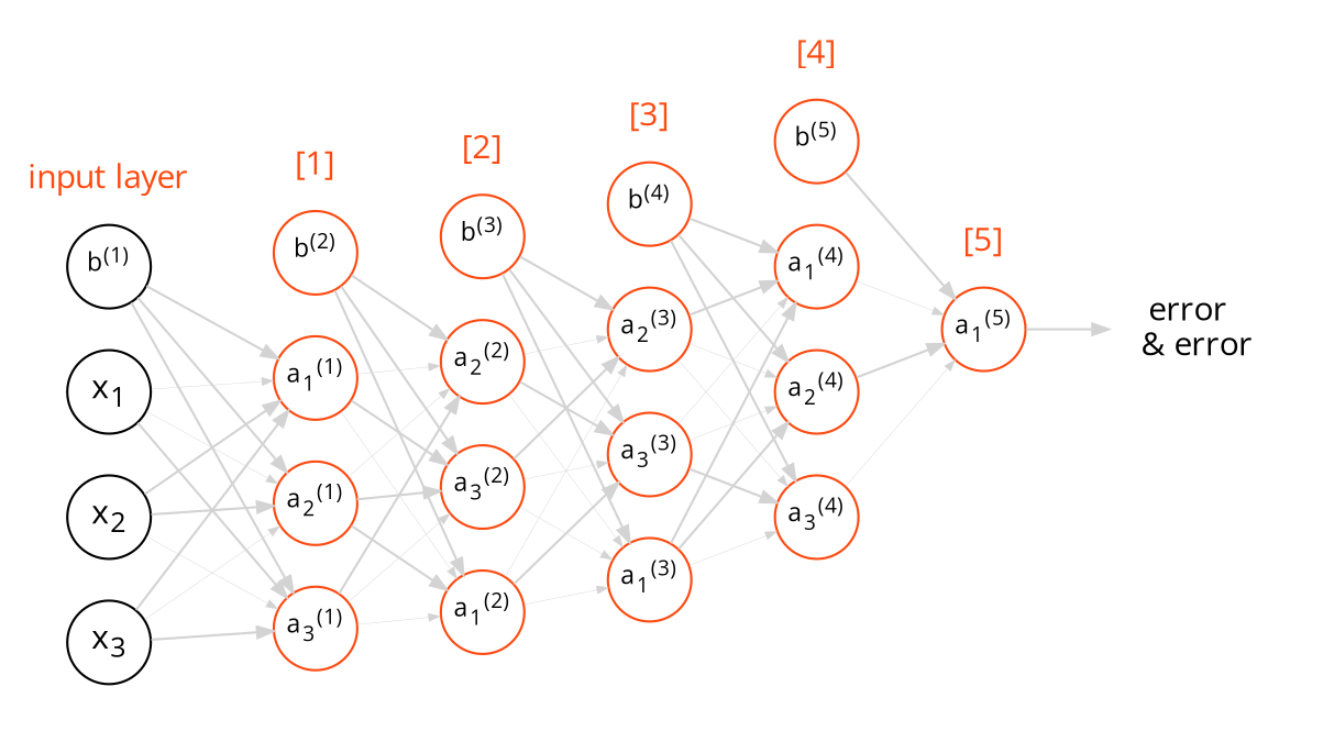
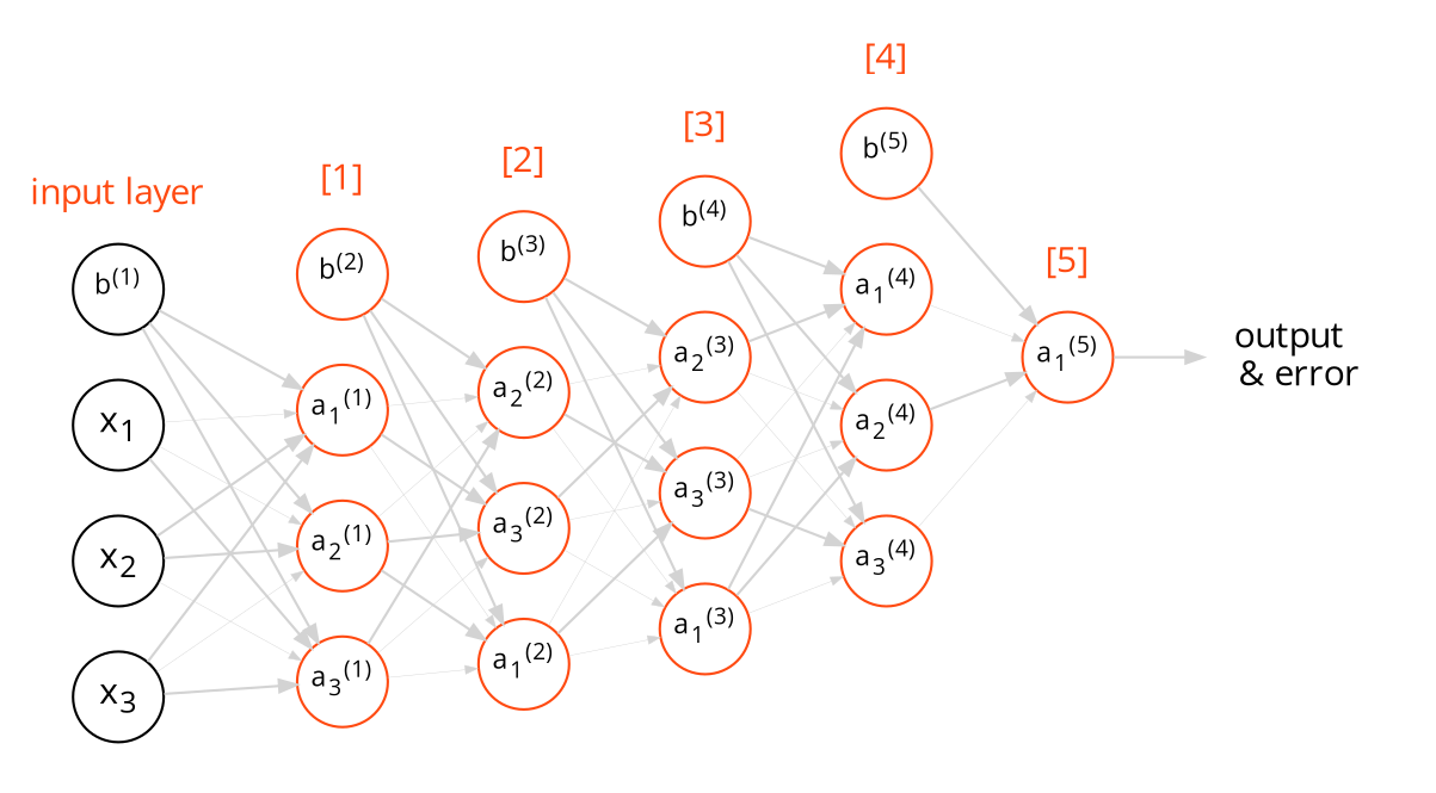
  digraph {
    fontname="Open Sans"
    rankdir=LR
    splines=line
    node [color="#FF4A11" fixedsize=true fontname="Open Sans" fontsize=11 shape=circle style=solid]
    edge [arrowsize=.7 color=lightgrey fontname="Open Sans"]
    n1 [label=<b<SUP>(2)</SUP>>]
    n2 [label=<a<SUB>2</SUB><SUP>(1)</SUP>>]
    n3 [label=<a<SUB>3</SUB><SUP>(1)</SUP>>]
    n4 [label=<a<SUB>1</SUB><SUP>(1)</SUP>>]
    n5 [color=black label=<b<SUP>(1)</SUP>>]
    n6 [color=black label=<x<SUB>1</SUB>> fontsize=""]
    n7 [color=black label=<x<SUB>2</SUB>> fontsize=""]
    n8 [color=black label=<x<SUB>3</SUB>> fontsize=""]
    n9 [label=<b<SUP>(3)</SUP>>]
    n10 [label=<a<SUB>2</SUB><SUP>(2)</SUP>>]
    n11 [label=<a<SUB>3</SUB><SUP>(2)</SUP>>]
    n12 [label=<a<SUB>1</SUB><SUP>(2)</SUP>>]
    n13 [label=<b<SUP>(4)</SUP>>]
    n14 [label=<a<SUB>2</SUB><SUP>(3)</SUP>>]
    n15 [label=<a<SUB>3</SUB><SUP>(3)</SUP>>]
    n16 [label=<a<SUB>1</SUB><SUP>(3)</SUP>>]
    n17 [label=<b<SUP>(5)</SUP>>]
    n18 [label=<a<SUB>1</SUB><SUP>(4)</SUP>>]
    n19 [label=<a<SUB>2</SUB><SUP>(4)</SUP>>]
    n20 [label=<a<SUB>3</SUB><SUP>(4)</SUP>>]
    n21 [label=<a<SUB>1</SUB><SUP>(5)</SUP>>]
-   n22 [color=transparent label="error \n & error" width=1 fontsize=""]
+   n22 [color=transparent label="output \n & error" width=1 fontsize=""]
    subgraph cluster_1 {
      color=white
      label=<<font color="#FF4A11">[1]</font>>
      n1
      n2
      n3
      n4
    }
    subgraph cluster_2 {
      color=white
      label=<<font color="#FF4A11">input layer</font>>
      n5
      n6
      n7
      n8
    }
    subgraph cluster_3 {
      color=white
      label=<<font color="#FF4A11">[2]</font>>
      n9
      n10
      n11
      n12
    }
    subgraph cluster_4 {
      color=white
      label=<<font color="#FF4A11">[3]</font>>
      n13
      n14
      n15
      n16
    }
    subgraph cluster_5 {
      color=white
      label=<<font color="#FF4A11">[4]</font>>
      n17
      n18
      n19
      n20
    }
    subgraph cluster_6 {
      color=white
      label=<<font color="#FF4A11">[5]</font>>
      n21
    }
    subgraph cluster_7 {
      color=white
      n22
    }
    n1 -> n10
    n1 -> n11
    n1 -> n12
    n2 -> n10 [arrowsize=0.5 penwidth=.2]
    n2 -> n11
    n2 -> n12
    n3 -> n10
    n3 -> n11 [arrowsize=0.5 penwidth=.2]
    n3 -> n12 [arrowsize=0.5 penwidth=.2]
    n4 -> n10 [arrowsize=0.5 penwidth=.2]
    n4 -> n11
    n4 -> n12 [arrowsize=0.5 penwidth=.2]
    n5 -> n2
    n5 -> n3
    n5 -> n4
    n6 -> n2 [arrowsize=0.5 penwidth=.2]
    n6 -> n3
    n6 -> n4 [arrowsize=0.5 penwidth=.2]
    n7 -> n2
    n7 -> n3 [arrowsize=0.5 penwidth=.2]
    n7 -> n4
    n8 -> n2 [arrowsize=0.5 penwidth=.2]
    n8 -> n3
    n8 -> n4
    n9 -> n14
    n9 -> n15
    n9 -> n16
    n10 -> n14 [arrowsize=0.5 penwidth=.2]
    n10 -> n15
    n10 -> n16 [arrowsize=0.5 penwidth=.2]
    n11 -> n14
    n11 -> n15 [arrowsize=0.5 penwidth=.2]
    n11 -> n16 [arrowsize=0.5 penwidth=.2]
    n12 -> n14 [arrowsize=0.5 penwidth=.2]
    n12 -> n15
    n12 -> n16 [arrowsize=0.5 penwidth=.2]
    n13 -> n18
    n13 -> n19
    n13 -> n20
    n14 -> n18
    n14 -> n19 [arrowsize=0.5 penwidth=.2]
    n14 -> n20 [arrowsize=0.5 penwidth=.2]
    n15 -> n18 [arrowsize=0.5 penwidth=.2]
    n15 -> n19 [arrowsize=0.5 penwidth=.2]
    n15 -> n20
    n16 -> n18
    n16 -> n19
    n16 -> n20 [arrowsize=0.5 penwidth=.2]
    n17 -> n21
    n18 -> n21 [arrowsize=0.5 penwidth=.2]
    n19 -> n21
    n20 -> n21 [arrowsize=0.5 penwidth=.2]
    n21 -> n22
  }
